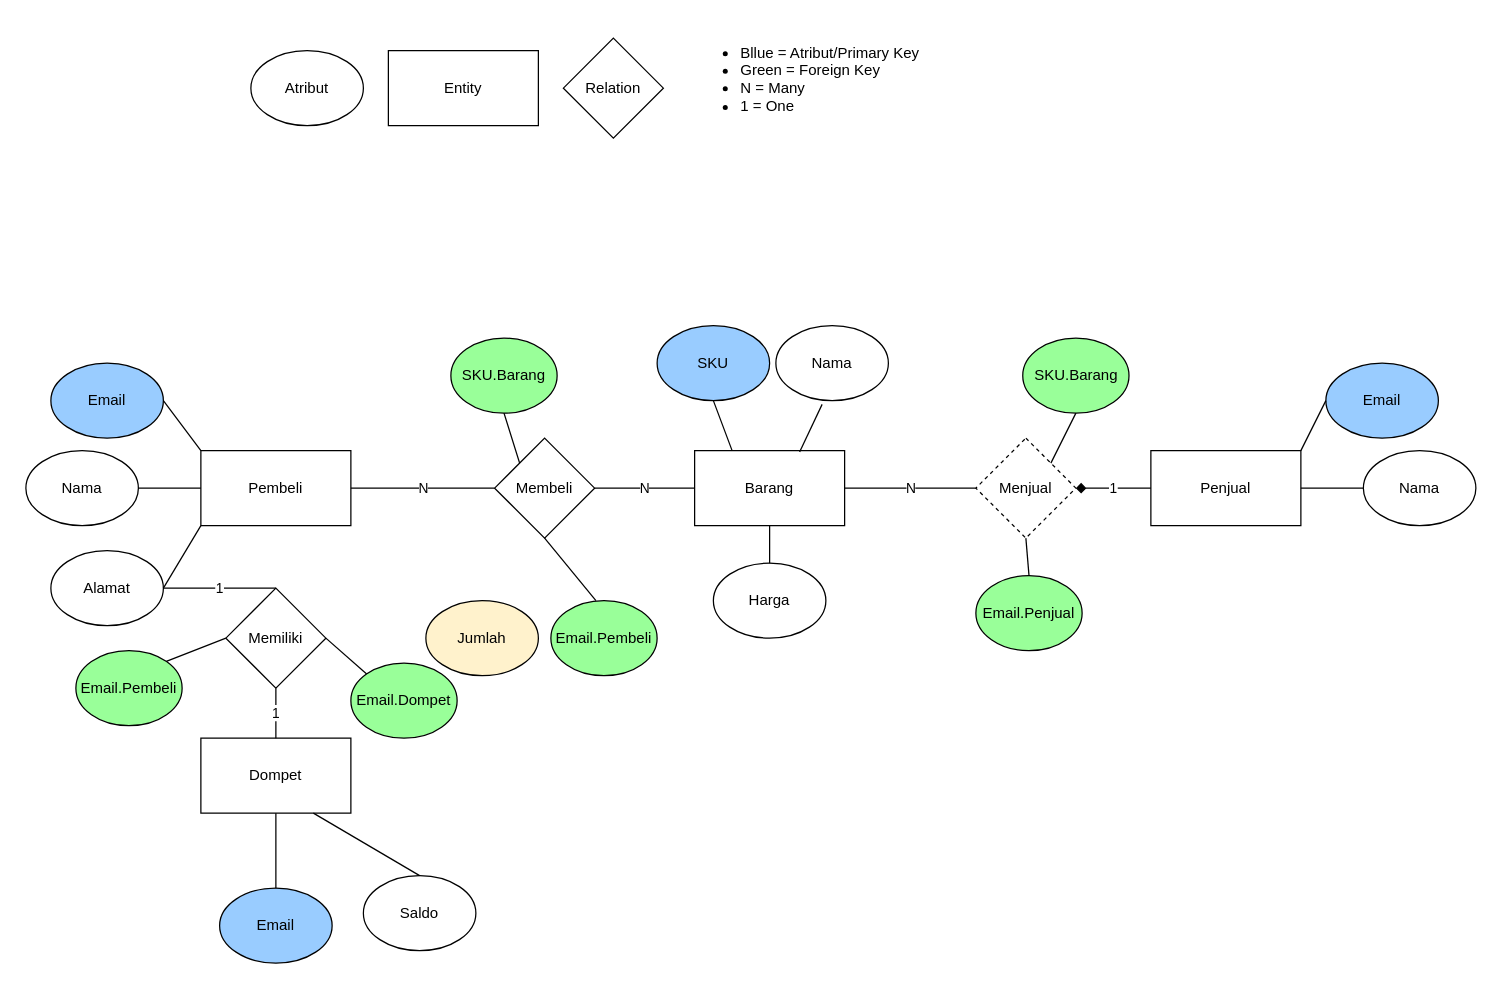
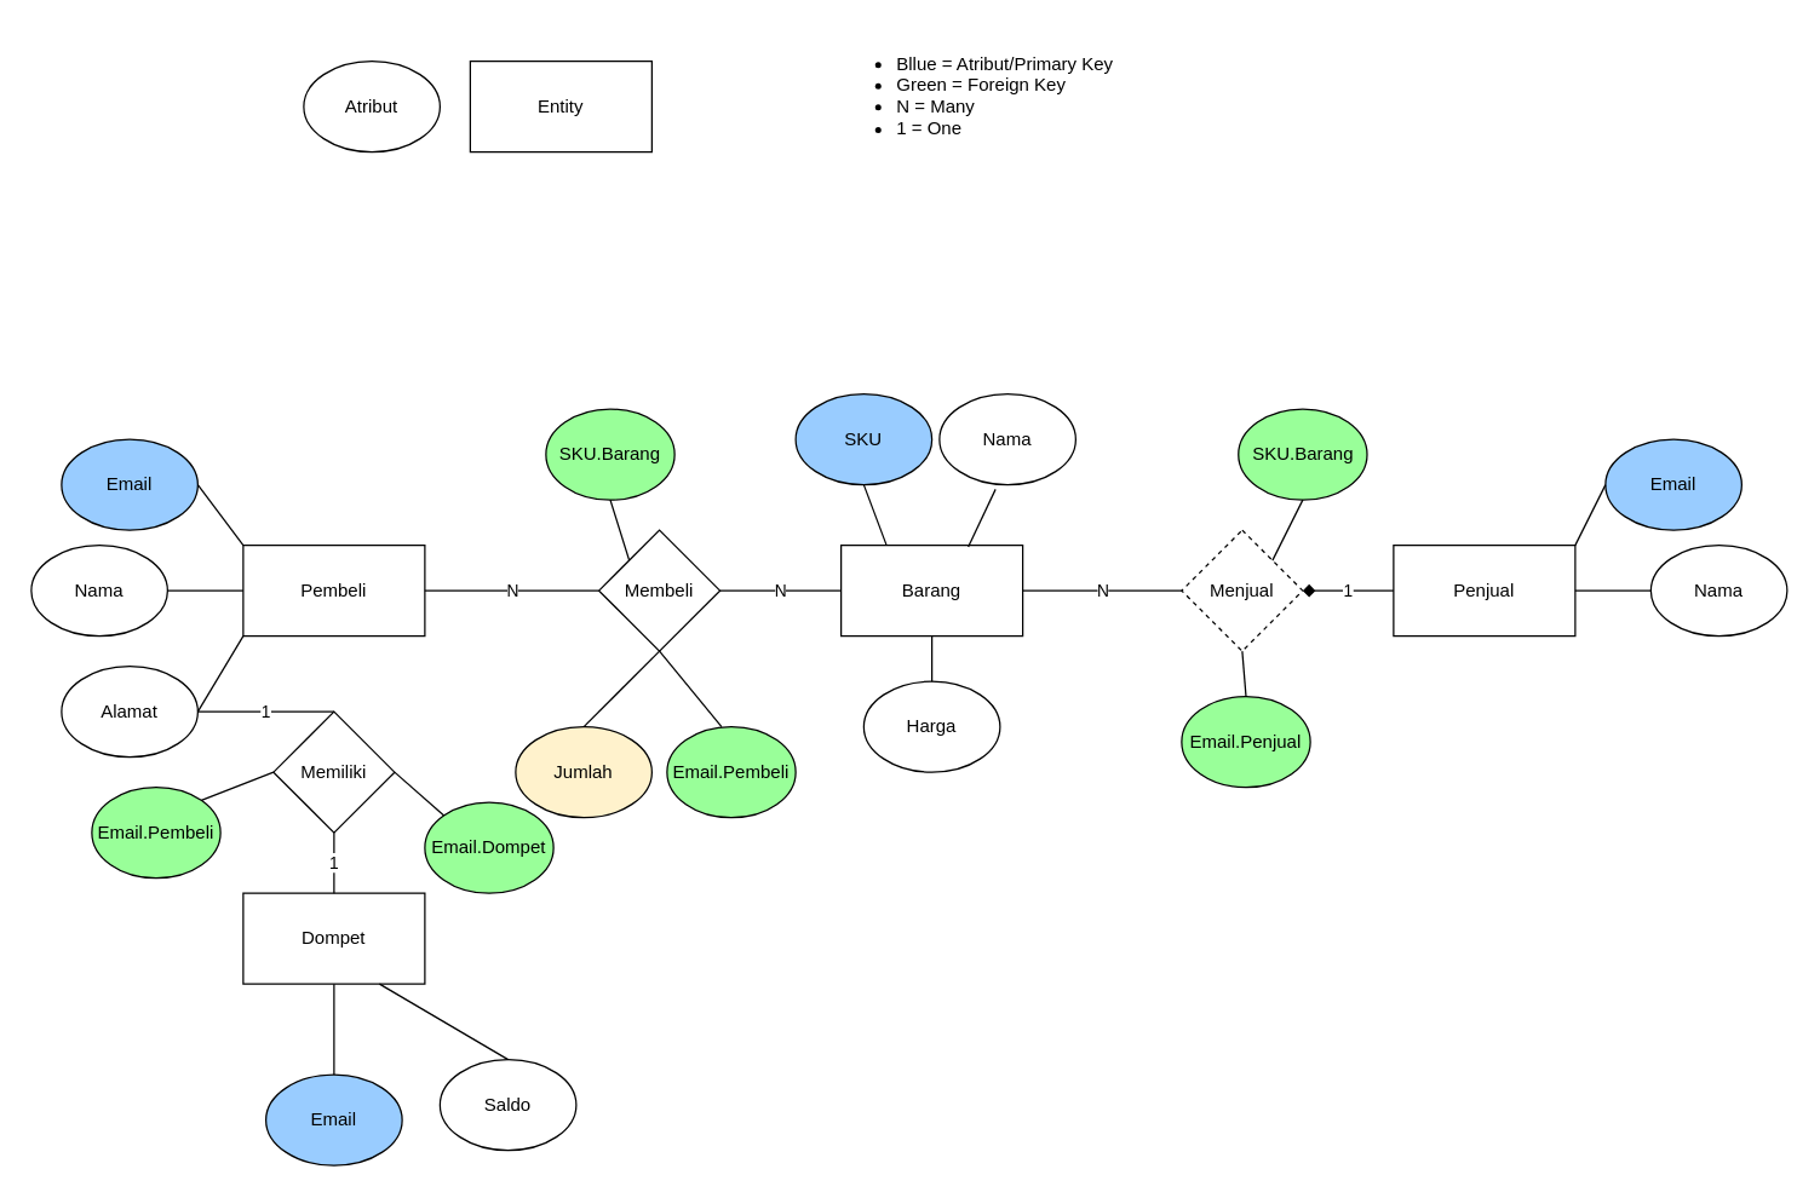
  <mxCell id="0" />
  <mxCell id="1" parent="0" />
  <mxCell id="2" value="Pembeli" style="rounded=0;whiteSpace=wrap;html=1;" vertex="1" parent="1"><mxGeometry x="160" y="360" width="120" height="60" as="geometry" /></mxCell>
  <mxCell id="3" value="Barang" style="rounded=0;whiteSpace=wrap;html=1;" vertex="1" parent="1"><mxGeometry x="555" y="360" width="120" height="60" as="geometry" /></mxCell>
  <mxCell id="4" value="Penjual" style="rounded=0;whiteSpace=wrap;html=1;" vertex="1" parent="1"><mxGeometry x="920" y="360" width="120" height="60" as="geometry" /></mxCell>
  <mxCell id="5" value="Email" style="ellipse;whiteSpace=wrap;html=1;fillColor=#99CCFF;" vertex="1" parent="1"><mxGeometry x="40" y="290" width="90" height="60" as="geometry" /></mxCell>
  <mxCell id="6" value="Alamat" style="ellipse;whiteSpace=wrap;html=1;" vertex="1" parent="1"><mxGeometry x="40" y="440" width="90" height="60" as="geometry" /></mxCell>
  <mxCell id="7" value="Nama" style="ellipse;whiteSpace=wrap;html=1;" vertex="1" parent="1"><mxGeometry x="20" y="360" width="90" height="60" as="geometry" /></mxCell>
  <mxCell id="8" value="" style="endArrow=none;html=1;rounded=0;entryX=0;entryY=0.5;entryDx=0;entryDy=0;" edge="1" parent="1" source="7" target="2"><mxGeometry width="50" height="50" relative="1" as="geometry"><mxPoint x="110" y="440" as="sourcePoint" /><mxPoint x="180.711" y="390" as="targetPoint" /></mxGeometry></mxCell>
  <mxCell id="9" value="" style="endArrow=none;html=1;rounded=0;exitX=1;exitY=0.5;exitDx=0;exitDy=0;entryX=0;entryY=1;entryDx=0;entryDy=0;" edge="1" parent="1" source="6" target="2"><mxGeometry width="50" height="50" relative="1" as="geometry"><mxPoint x="120" y="460" as="sourcePoint" /><mxPoint x="170" y="410" as="targetPoint" /></mxGeometry></mxCell>
  <mxCell id="10" value="" style="endArrow=none;html=1;rounded=0;exitX=1;exitY=0.5;exitDx=0;exitDy=0;entryX=0;entryY=0;entryDx=0;entryDy=0;" edge="1" parent="1" source="5" target="2"><mxGeometry width="50" height="50" relative="1" as="geometry"><mxPoint x="120" y="330" as="sourcePoint" /><mxPoint x="170" y="280" as="targetPoint" /></mxGeometry></mxCell>
  <mxCell id="11" value="Email" style="ellipse;whiteSpace=wrap;html=1;fillColor=#99CCFF;" vertex="1" parent="1"><mxGeometry x="1060" y="290" width="90" height="60" as="geometry" /></mxCell>
  <mxCell id="12" value="Nama" style="ellipse;whiteSpace=wrap;html=1;" vertex="1" parent="1"><mxGeometry x="1090" y="360" width="90" height="60" as="geometry" /></mxCell>
  <mxCell id="13" value="" style="endArrow=none;html=1;rounded=0;entryX=0;entryY=0.5;entryDx=0;entryDy=0;" edge="1" parent="1" source="4" target="12"><mxGeometry width="50" height="50" relative="1" as="geometry"><mxPoint x="1040" y="440" as="sourcePoint" /><mxPoint x="1110.711" y="390" as="targetPoint" /></mxGeometry></mxCell>
  <mxCell id="14" value="" style="endArrow=none;html=1;rounded=0;entryX=0;entryY=0.5;entryDx=0;entryDy=0;exitX=1;exitY=0;exitDx=0;exitDy=0;" edge="1" parent="1" source="4" target="11"><mxGeometry width="50" height="50" relative="1" as="geometry"><mxPoint x="700" y="400" as="sourcePoint" /><mxPoint x="750" y="350" as="targetPoint" /></mxGeometry></mxCell>
  <mxCell id="15" value="SKU" style="ellipse;whiteSpace=wrap;html=1;fillColor=#99CCFF;" vertex="1" parent="1"><mxGeometry x="525" y="260" width="90" height="60" as="geometry" /></mxCell>
  <mxCell id="16" value="Nama" style="ellipse;whiteSpace=wrap;html=1;" vertex="1" parent="1"><mxGeometry x="620" y="260" width="90" height="60" as="geometry" /></mxCell>
  <mxCell id="17" value="Harga" style="ellipse;whiteSpace=wrap;html=1;" vertex="1" parent="1"><mxGeometry x="570" y="450" width="90" height="60" as="geometry" /></mxCell>
  <mxCell id="18" value="" style="endArrow=none;html=1;rounded=0;entryX=0.5;entryY=1;entryDx=0;entryDy=0;exitX=0.25;exitY=0;exitDx=0;exitDy=0;" edge="1" parent="1" source="3" target="15"><mxGeometry width="50" height="50" relative="1" as="geometry"><mxPoint x="520" y="370" as="sourcePoint" /><mxPoint x="570" y="320" as="targetPoint" /></mxGeometry></mxCell>
  <mxCell id="19" value="" style="endArrow=none;html=1;rounded=0;entryX=0.411;entryY=1.05;entryDx=0;entryDy=0;entryPerimeter=0;exitX=0.7;exitY=0.017;exitDx=0;exitDy=0;exitPerimeter=0;" edge="1" parent="1" source="3" target="16"><mxGeometry width="50" height="50" relative="1" as="geometry"><mxPoint x="620" y="370" as="sourcePoint" /><mxPoint x="670" y="320" as="targetPoint" /></mxGeometry></mxCell>
  <mxCell id="20" value="" style="endArrow=none;html=1;rounded=0;entryX=0.5;entryY=1;entryDx=0;entryDy=0;" edge="1" parent="1" source="17" target="3"><mxGeometry width="50" height="50" relative="1" as="geometry"><mxPoint x="570" y="470" as="sourcePoint" /><mxPoint x="620" y="420" as="targetPoint" /></mxGeometry></mxCell>
  <mxCell id="21" value="Membeli" style="rhombus;whiteSpace=wrap;html=1;" vertex="1" parent="1"><mxGeometry x="395" y="350" width="80" height="80" as="geometry" /></mxCell>
  <mxCell id="22" value="Menjual" style="rhombus;whiteSpace=wrap;html=1;dashed=1;" vertex="1" parent="1"><mxGeometry x="780" y="350" width="80" height="80" as="geometry" /></mxCell>
  <mxCell id="23" value="N" style="endArrow=none;html=1;rounded=0;entryX=0;entryY=0.5;entryDx=0;entryDy=0;exitX=1;exitY=0.5;exitDx=0;exitDy=0;" edge="1" parent="1" source="2" target="21"><mxGeometry width="50" height="50" relative="1" as="geometry"><mxPoint x="260" y="450" as="sourcePoint" /><mxPoint x="305" y="400" as="targetPoint" /></mxGeometry></mxCell>
  <mxCell id="24" value="N" style="endArrow=none;html=1;rounded=0;entryX=0;entryY=0.5;entryDx=0;entryDy=0;exitX=1;exitY=0.5;exitDx=0;exitDy=0;" edge="1" parent="1" source="21" target="3"><mxGeometry width="50" height="50" relative="1" as="geometry"><mxPoint x="430" y="400" as="sourcePoint" /><mxPoint x="455" y="400" as="targetPoint" /></mxGeometry></mxCell>
  <mxCell id="25" value="N" style="endArrow=none;html=1;rounded=0;entryX=0;entryY=0.5;entryDx=0;entryDy=0;exitX=1;exitY=0.5;exitDx=0;exitDy=0;" edge="1" parent="1" source="3" target="22"><mxGeometry width="50" height="50" relative="1" as="geometry"><mxPoint x="440" y="410" as="sourcePoint" /><mxPoint x="465" y="410" as="targetPoint" /></mxGeometry></mxCell>
  <mxCell id="26" value="1" style="endArrow=diamond;html=1;rounded=0;entryX=1;entryY=0.5;entryDx=0;entryDy=0;exitX=0;exitY=0.5;exitDx=0;exitDy=0;" edge="1" parent="1" source="4" target="22"><mxGeometry width="50" height="50" relative="1" as="geometry"><mxPoint x="890" y="390" as="sourcePoint" /><mxPoint x="555" y="420" as="targetPoint" /></mxGeometry></mxCell>
  <mxCell id="27" value="Atribut" style="ellipse;whiteSpace=wrap;html=1;" vertex="1" parent="1"><mxGeometry x="200" y="40" width="90" height="60" as="geometry" /></mxCell>
  <mxCell id="28" value="Entity" style="rounded=0;whiteSpace=wrap;html=1;" vertex="1" parent="1"><mxGeometry x="310" y="40" width="120" height="60" as="geometry" /></mxCell>
- <mxCell id="29" value="Relation" style="rhombus;whiteSpace=wrap;html=1;" vertex="1" parent="1"><mxGeometry x="450" y="30" width="80" height="80" as="geometry" /></mxCell>
  <mxCell id="30" value="&lt;ul&gt;&lt;li&gt;Bllue = Atribut/Primary Key&lt;/li&gt;&lt;li&gt;Green = Foreign Key&lt;/li&gt;&lt;li&gt;N = Many&lt;/li&gt;&lt;li&gt;1 = One&lt;/li&gt;&lt;/ul&gt;" style="text;strokeColor=none;fillColor=none;html=1;whiteSpace=wrap;verticalAlign=middle;overflow=hidden;" vertex="1" parent="1"><mxGeometry x="550" y="20" width="460" height="80" as="geometry" /></mxCell>
  <mxCell id="31" value="Email.Pembeli" style="ellipse;whiteSpace=wrap;html=1;fillColor=#99FF99;" vertex="1" parent="1"><mxGeometry x="440" y="480" width="85" height="60" as="geometry" /></mxCell>
  <mxCell id="32" value="SKU.Barang" style="ellipse;whiteSpace=wrap;html=1;fillColor=#99FF99;" vertex="1" parent="1"><mxGeometry x="360" y="270" width="85" height="60" as="geometry" /></mxCell>
  <mxCell id="33" value="" style="endArrow=none;html=1;rounded=0;exitX=0;exitY=0;exitDx=0;exitDy=0;entryX=0.5;entryY=1;entryDx=0;entryDy=0;" edge="1" parent="1" source="21" target="32"><mxGeometry width="50" height="50" relative="1" as="geometry"><mxPoint x="350" y="380" as="sourcePoint" /><mxPoint x="400" y="330" as="targetPoint" /></mxGeometry></mxCell>
  <mxCell id="34" value="" style="endArrow=none;html=1;rounded=0;exitX=0.5;exitY=1;exitDx=0;exitDy=0;entryX=0.424;entryY=0;entryDx=0;entryDy=0;entryPerimeter=0;" edge="1" parent="1" source="21" target="31"><mxGeometry width="50" height="50" relative="1" as="geometry"><mxPoint x="425" y="380" as="sourcePoint" /><mxPoint x="413" y="340" as="targetPoint" /></mxGeometry></mxCell>
  <mxCell id="35" value="Email.Penjual" style="ellipse;whiteSpace=wrap;html=1;fillColor=#99FF99;" vertex="1" parent="1"><mxGeometry x="780" y="460" width="85" height="60" as="geometry" /></mxCell>
  <mxCell id="36" value="SKU.Barang" style="ellipse;whiteSpace=wrap;html=1;fillColor=#99FF99;" vertex="1" parent="1"><mxGeometry x="817.5" y="270" width="85" height="60" as="geometry" /></mxCell>
  <mxCell id="37" value="" style="endArrow=none;html=1;rounded=0;entryX=0.5;entryY=1;entryDx=0;entryDy=0;exitX=0.5;exitY=0;exitDx=0;exitDy=0;" edge="1" parent="1" source="35" target="22"><mxGeometry width="50" height="50" relative="1" as="geometry"><mxPoint x="770" y="470" as="sourcePoint" /><mxPoint x="820" y="420" as="targetPoint" /></mxGeometry></mxCell>
  <mxCell id="38" value="" style="endArrow=none;html=1;rounded=0;entryX=0.5;entryY=1;entryDx=0;entryDy=0;exitX=1;exitY=0;exitDx=0;exitDy=0;" edge="1" parent="1" source="22" target="36"><mxGeometry width="50" height="50" relative="1" as="geometry"><mxPoint x="820" y="370" as="sourcePoint" /><mxPoint x="870" y="320" as="targetPoint" /></mxGeometry></mxCell>
  <mxCell id="39" value="Jumlah" style="ellipse;whiteSpace=wrap;html=1;fillColor=#fff2cc;" vertex="1" parent="1"><mxGeometry x="340" y="480" width="90" height="60" as="geometry" /></mxCell>
+ <mxCell id="40" value="" style="endArrow=none;html=1;rounded=0;entryX=0.5;entryY=1;entryDx=0;entryDy=0;exitX=0.5;exitY=0;exitDx=0;exitDy=0;" edge="1" parent="1" source="39" target="21"><mxGeometry width="50" height="50" relative="1" as="geometry"><mxPoint x="390" y="480" as="sourcePoint" /><mxPoint x="440" y="430" as="targetPoint" /></mxGeometry></mxCell>
  <mxCell id="41" value="Dompet" style="rounded=0;whiteSpace=wrap;html=1;" vertex="1" parent="1"><mxGeometry x="160" y="590" width="120" height="60" as="geometry" /></mxCell>
  <mxCell id="42" value="Email" style="ellipse;whiteSpace=wrap;html=1;fillColor=#99CCFF;" vertex="1" parent="1"><mxGeometry x="175" y="710" width="90" height="60" as="geometry" /></mxCell>
  <mxCell id="43" value="Memiliki" style="rhombus;whiteSpace=wrap;html=1;" vertex="1" parent="1"><mxGeometry x="180" y="470" width="80" height="80" as="geometry" /></mxCell>
  <mxCell id="44" value="1" style="endArrow=none;html=1;rounded=0;exitX=0.5;exitY=0;exitDx=0;exitDy=0;" edge="1" parent="1" source="43" target="6"><mxGeometry width="50" height="50" relative="1" as="geometry"><mxPoint x="690" y="510" as="sourcePoint" /><mxPoint x="740" y="460" as="targetPoint" /></mxGeometry></mxCell>
  <mxCell id="45" value="1" style="endArrow=none;html=1;rounded=0;entryX=0.5;entryY=0;entryDx=0;entryDy=0;exitX=0.5;exitY=1;exitDx=0;exitDy=0;" edge="1" parent="1" source="43" target="41"><mxGeometry width="50" height="50" relative="1" as="geometry"><mxPoint x="230" y="480" as="sourcePoint" /><mxPoint x="230" y="430" as="targetPoint" /></mxGeometry></mxCell>
  <mxCell id="46" value="Saldo" style="ellipse;whiteSpace=wrap;html=1;" vertex="1" parent="1"><mxGeometry x="290" y="700" width="90" height="60" as="geometry" /></mxCell>
  <mxCell id="47" value="" style="endArrow=none;html=1;rounded=0;exitX=0.5;exitY=1;exitDx=0;exitDy=0;entryX=0.5;entryY=0;entryDx=0;entryDy=0;" edge="1" parent="1" source="41" target="42"><mxGeometry width="50" height="50" relative="1" as="geometry"><mxPoint x="140" y="480" as="sourcePoint" /><mxPoint x="170" y="430" as="targetPoint" /></mxGeometry></mxCell>
  <mxCell id="48" value="" style="endArrow=none;html=1;rounded=0;exitX=0.75;exitY=1;exitDx=0;exitDy=0;entryX=0.5;entryY=0;entryDx=0;entryDy=0;" edge="1" parent="1" source="41" target="46"><mxGeometry width="50" height="50" relative="1" as="geometry"><mxPoint x="230" y="660" as="sourcePoint" /><mxPoint x="230" y="720" as="targetPoint" /></mxGeometry></mxCell>
  <mxCell id="49" value="Email.Pembeli" style="ellipse;whiteSpace=wrap;html=1;fillColor=#99FF99;" vertex="1" parent="1"><mxGeometry x="60" y="520" width="85" height="60" as="geometry" /></mxCell>
  <mxCell id="50" value="Email.Dompet" style="ellipse;whiteSpace=wrap;html=1;fillColor=#99FF99;" vertex="1" parent="1"><mxGeometry x="280" y="530" width="85" height="60" as="geometry" /></mxCell>
  <mxCell id="51" value="" style="endArrow=none;html=1;rounded=0;exitX=0;exitY=0.5;exitDx=0;exitDy=0;entryX=1;entryY=0;entryDx=0;entryDy=0;" edge="1" parent="1" source="43" target="49"><mxGeometry width="50" height="50" relative="1" as="geometry"><mxPoint x="230" y="660" as="sourcePoint" /><mxPoint x="230" y="720" as="targetPoint" /></mxGeometry></mxCell>
  <mxCell id="52" value="" style="endArrow=none;html=1;rounded=0;exitX=1;exitY=0.5;exitDx=0;exitDy=0;entryX=0;entryY=0;entryDx=0;entryDy=0;" edge="1" parent="1" source="43" target="50"><mxGeometry width="50" height="50" relative="1" as="geometry"><mxPoint x="240" y="670" as="sourcePoint" /><mxPoint x="240" y="730" as="targetPoint" /></mxGeometry></mxCell>
